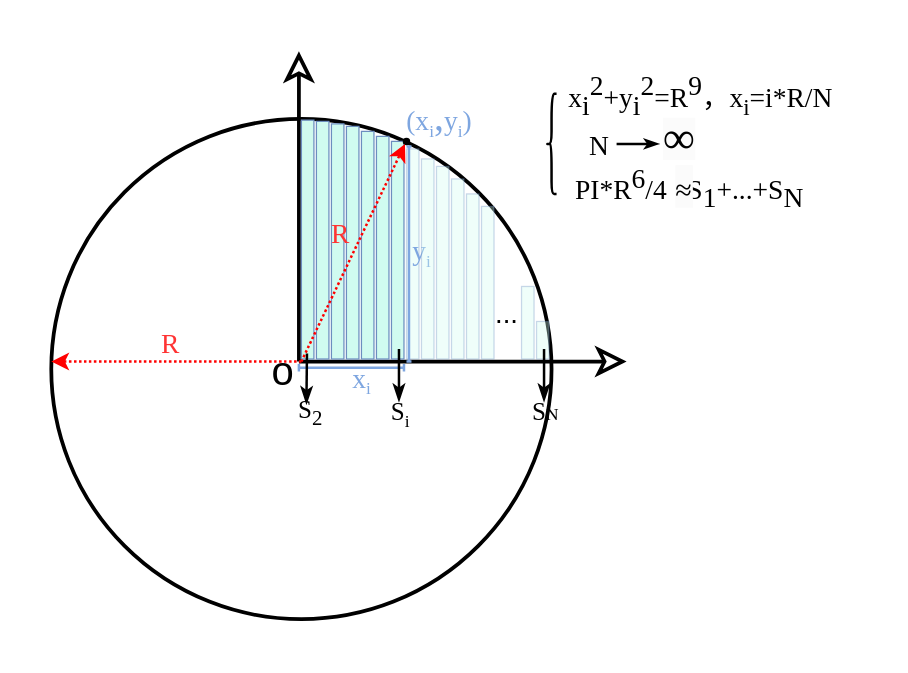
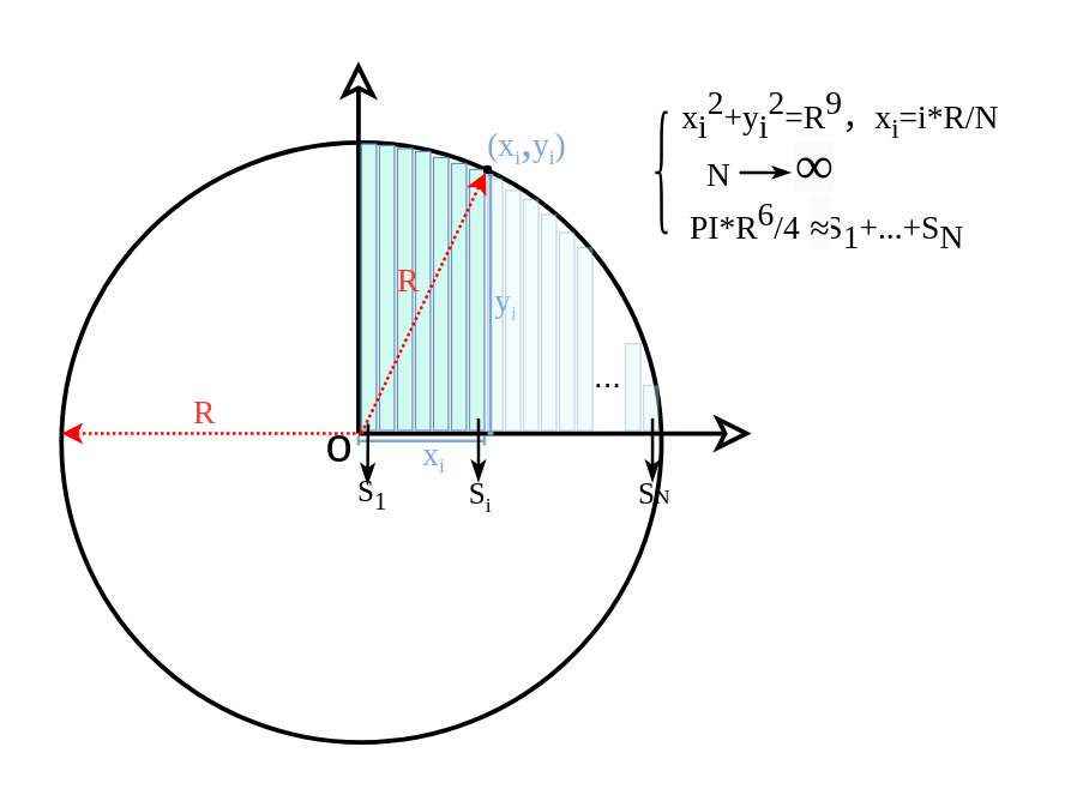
  <mxCell id="0" />
  <mxCell id="1" parent="0" />
  <mxCell id="2" value="&lt;span style=&quot;color: rgb(0, 0, 0); font-style: normal; font-variant-ligatures: normal; font-variant-caps: normal; font-weight: 400; letter-spacing: normal; orphans: 2; text-align: center; text-indent: 0px; text-transform: none; widows: 2; word-spacing: 0px; -webkit-text-stroke-width: 0px; background-color: rgb(251, 251, 251); text-decoration-thickness: initial; text-decoration-style: initial; text-decoration-color: initial; float: none; display: inline !important;&quot;&gt;&lt;font style=&quot;font-size: 18px;&quot;&gt;∞&lt;/font&gt;&lt;/span&gt;" style="text;whiteSpace=wrap;html=1;fontSize=16;fontFamily=Comic Sans MS;" parent="1" vertex="1"><mxGeometry x="263" y="38" width="20" height="2" as="geometry" /></mxCell>
  <mxCell id="3" value="" style="ellipse;whiteSpace=wrap;html=1;aspect=fixed;fontSize=16;fillStyle=auto;fillColor=#FFFFFF;strokeWidth=1.5;" parent="1" vertex="1"><mxGeometry x="20" y="47" width="200" height="200" as="geometry" /></mxCell>
  <mxCell id="4" value="" style="rounded=0;whiteSpace=wrap;html=1;fontSize=16;fillColor=#d0fbf0;strokeColor=#6c8ebf;strokeWidth=0.5;spacingLeft=0;opacity=35;" parent="1" vertex="1"><mxGeometry x="162" y="59" width="5" height="84" as="geometry" /></mxCell>
  <mxCell id="5" value="" style="endArrow=classic;html=1;rounded=0;fontSize=12;startSize=8;endSize=8;curved=1;strokeWidth=1.5;endFill=0;" parent="1" edge="1"><mxGeometry width="50" height="50" relative="1" as="geometry"><mxPoint x="119" y="144" as="sourcePoint" /><mxPoint x="250" y="144" as="targetPoint" /></mxGeometry></mxCell>
  <mxCell id="6" value="" style="endArrow=classic;html=1;rounded=0;fontSize=12;startSize=8;endSize=8;curved=1;strokeWidth=1.5;endFill=0;" parent="1" edge="1"><mxGeometry width="50" height="50" relative="1" as="geometry"><mxPoint x="119" y="144" as="sourcePoint" /><mxPoint x="119" y="20" as="targetPoint" /></mxGeometry></mxCell>
  <mxCell id="7" value="" style="rounded=0;whiteSpace=wrap;html=1;fontSize=16;fillColor=#d0fbee;strokeColor=#6c8ebf;strokeWidth=0.5;spacingLeft=0;fillStyle=auto;" parent="1" vertex="1"><mxGeometry x="120" y="47.5" width="5" height="95.5" as="geometry" /></mxCell>
  <mxCell id="8" value="o" style="text;strokeColor=none;fillColor=none;html=1;align=center;verticalAlign=middle;whiteSpace=wrap;rounded=0;fontSize=16;" parent="1" vertex="1"><mxGeometry x="103" y="138" width="20" height="20" as="geometry" /></mxCell>
  <mxCell id="9" value="" style="rounded=0;whiteSpace=wrap;html=1;fontSize=16;fillColor=#d0fbf0;strokeColor=#6c8ebf;strokeWidth=0.5;spacingLeft=0;" parent="1" vertex="1"><mxGeometry x="126" y="48" width="5" height="95" as="geometry" /></mxCell>
  <mxCell id="10" value="" style="rounded=0;whiteSpace=wrap;html=1;fontSize=16;fillColor=#d0fbf0;strokeColor=#6c8ebf;strokeWidth=0.5;spacingLeft=0;" parent="1" vertex="1"><mxGeometry x="132" y="49" width="5" height="94" as="geometry" /></mxCell>
  <mxCell id="11" value="&lt;font color=&quot;#ff3333&quot; style=&quot;font-size: 11px;&quot;&gt;R&lt;/font&gt;" style="text;strokeColor=none;fillColor=none;html=1;align=center;verticalAlign=middle;whiteSpace=wrap;rounded=0;fontSize=16;fontFamily=Comic Sans MS;" parent="1" vertex="1"><mxGeometry x="58" y="125" width="20" height="19" as="geometry" /></mxCell>
  <mxCell id="12" value="" style="rounded=0;whiteSpace=wrap;html=1;fontSize=16;fillColor=#d0fbf0;strokeColor=#6c8ebf;strokeWidth=0.5;spacingLeft=0;" parent="1" vertex="1"><mxGeometry x="138" y="50" width="5" height="93" as="geometry" /></mxCell>
  <mxCell id="13" value="" style="rounded=0;whiteSpace=wrap;html=1;fontSize=16;fillColor=#d0fbf0;strokeColor=#6c8ebf;strokeWidth=0.5;spacingLeft=0;" parent="1" vertex="1"><mxGeometry x="144" y="52" width="5" height="91" as="geometry" /></mxCell>
  <mxCell id="14" value="" style="rounded=0;whiteSpace=wrap;html=1;fontSize=16;fillColor=#d0fbf0;strokeColor=#6c8ebf;strokeWidth=0.5;spacingLeft=0;" parent="1" vertex="1"><mxGeometry x="150" y="54" width="5" height="89" as="geometry" /></mxCell>
  <mxCell id="15" value="" style="rounded=0;whiteSpace=wrap;html=1;fontSize=16;fillColor=#d0fbf0;strokeColor=#6c8ebf;strokeWidth=0.5;spacingLeft=0;" parent="1" vertex="1"><mxGeometry x="156" y="56" width="5" height="87" as="geometry" /></mxCell>
  <mxCell id="16" value="&lt;font style=&quot;font-size: 11px;&quot;&gt;(x&lt;/font&gt;&lt;font style=&quot;font-size: 8.333px;&quot;&gt;&lt;sub&gt;i&lt;/sub&gt;&lt;/font&gt;&lt;font style=&quot;&quot;&gt;,&lt;span style=&quot;font-size: 11px;&quot;&gt;y&lt;/span&gt;&lt;span style=&quot;font-size: 8.333px;&quot;&gt;&lt;sub&gt;i&lt;/sub&gt;&lt;/span&gt;&lt;span style=&quot;font-size: 11px;&quot;&gt;)&lt;/span&gt;&lt;/font&gt;" style="text;strokeColor=none;fillColor=none;html=1;align=center;verticalAlign=middle;whiteSpace=wrap;rounded=0;fontSize=16;fontColor=#7EA6E0;fontFamily=Comic Sans MS;" parent="1" vertex="1"><mxGeometry x="156" y="40" width="39" height="12" as="geometry" /></mxCell>
  <mxCell id="17" value="" style="shape=crossbar;whiteSpace=wrap;html=1;rounded=1;fontSize=16;fillColor=#007FFF;strokeColor=#7EA6E0;" parent="1" vertex="1"><mxGeometry x="119" y="145" width="42" height="3" as="geometry" /></mxCell>
  <mxCell id="18" value="" style="shape=crossbar;whiteSpace=wrap;html=1;rounded=1;fontSize=16;rotation=-90;strokeColor=#7EA6E0;" parent="1" vertex="1"><mxGeometry x="120" y="100" width="86" height="2" as="geometry" /></mxCell>
  <mxCell id="19" value="" style="endArrow=classicThin;html=1;rounded=0;fontSize=12;startSize=8;endSize=4;curved=1;strokeColor=default;strokeWidth=1;endFill=1;exitX=0.443;exitY=0.977;exitDx=0;exitDy=0;exitPerimeter=0;" parent="1" source="7" edge="1"><mxGeometry width="50" height="50" relative="1" as="geometry"><mxPoint x="120" y="144" as="sourcePoint" /><mxPoint x="122" y="161" as="targetPoint" /></mxGeometry></mxCell>
- <mxCell id="20" value="&lt;font size=&quot;1&quot;&gt;S&lt;sub&gt;2&lt;/sub&gt;&lt;/font&gt;" style="text;html=1;strokeColor=none;fillColor=none;align=center;verticalAlign=middle;whiteSpace=wrap;rounded=0;fontSize=16;fontFamily=Comic Sans MS;" parent="1" vertex="1"><mxGeometry x="110.75" y="157" width="25.5" height="10" as="geometry" /></mxCell>
+ <mxCell id="20" value="&lt;font size=&quot;1&quot;&gt;S&lt;sub&gt;1&lt;/sub&gt;&lt;/font&gt;" style="text;html=1;strokeColor=none;fillColor=none;align=center;verticalAlign=middle;whiteSpace=wrap;rounded=0;fontSize=16;fontFamily=Comic Sans MS;" parent="1" vertex="1"><mxGeometry x="110.75" y="157" width="25.5" height="10" as="geometry" /></mxCell>
  <mxCell id="21" value="" style="ellipse;whiteSpace=wrap;html=1;aspect=fixed;fontSize=16;fillColor=#000000;" parent="1" vertex="1"><mxGeometry x="161" y="55" width="2" height="2" as="geometry" /></mxCell>
  <mxCell id="22" value="&lt;font style=&quot;&quot;&gt;&lt;span style=&quot;font-size: 11px;&quot;&gt;y&lt;/span&gt;&lt;span style=&quot;font-size: 8.333px;&quot;&gt;&lt;sub&gt;i&lt;/sub&gt;&lt;/span&gt;&lt;/font&gt;" style="text;strokeColor=none;fillColor=none;html=1;align=center;verticalAlign=middle;whiteSpace=wrap;rounded=0;fontSize=16;fontColor=#7EA6E0;fontFamily=Comic Sans MS;" parent="1" vertex="1"><mxGeometry x="158.5" y="90" width="19" height="15" as="geometry" /></mxCell>
  <mxCell id="23" value="&lt;font style=&quot;&quot;&gt;&lt;span style=&quot;font-size: 11px;&quot;&gt;x&lt;/span&gt;&lt;span style=&quot;font-size: 8.333px;&quot;&gt;&lt;sub&gt;i&lt;/sub&gt;&lt;/span&gt;&lt;/font&gt;" style="text;strokeColor=none;fillColor=none;html=1;align=center;verticalAlign=middle;whiteSpace=wrap;rounded=0;fontSize=16;fontColor=#7EA6E0;fontFamily=Comic Sans MS;" parent="1" vertex="1"><mxGeometry x="135" y="141" width="19" height="15" as="geometry" /></mxCell>
  <mxCell id="24" style="edgeStyle=none;curved=1;rounded=0;orthogonalLoop=1;jettySize=auto;html=1;entryX=0.707;entryY=0.05;entryDx=0;entryDy=0;fontSize=12;startSize=8;endSize=4;dashed=1;dashPattern=1 1;strokeColor=#FF0000;entryPerimeter=0;" parent="1" target="3" edge="1"><mxGeometry relative="1" as="geometry"><mxPoint x="120" y="144" as="sourcePoint" /><mxPoint x="59" y="86" as="targetPoint" /></mxGeometry></mxCell>
  <mxCell id="25" value="" style="rounded=0;whiteSpace=wrap;html=1;fontSize=16;fillColor=#d0fbf0;strokeColor=#6c8ebf;strokeWidth=0.5;spacingLeft=0;opacity=35;" parent="1" vertex="1"><mxGeometry x="168" y="63" width="5" height="80" as="geometry" /></mxCell>
  <mxCell id="26" value="" style="rounded=0;whiteSpace=wrap;html=1;fontSize=16;fillColor=#d0fbf0;strokeColor=#6c8ebf;strokeWidth=0.5;spacingLeft=0;opacity=35;" parent="1" vertex="1"><mxGeometry x="174" y="66" width="5" height="77" as="geometry" /></mxCell>
  <mxCell id="27" value="" style="rounded=0;whiteSpace=wrap;html=1;fontSize=16;fillColor=#d0fbf0;strokeColor=#6c8ebf;strokeWidth=0.5;spacingLeft=0;opacity=35;" parent="1" vertex="1"><mxGeometry x="180" y="71" width="5" height="72" as="geometry" /></mxCell>
  <mxCell id="28" value="" style="rounded=0;whiteSpace=wrap;html=1;fontSize=16;fillColor=#d0fbf0;strokeColor=#6c8ebf;strokeWidth=0.5;spacingLeft=0;opacity=35;" parent="1" vertex="1"><mxGeometry x="186" y="77" width="5" height="66" as="geometry" /></mxCell>
  <mxCell id="29" value="" style="rounded=0;whiteSpace=wrap;html=1;fontSize=16;fillColor=#d0fbf0;strokeColor=#6c8ebf;strokeWidth=0.5;spacingLeft=0;opacity=35;" parent="1" vertex="1"><mxGeometry x="192" y="82" width="5" height="61" as="geometry" /></mxCell>
  <mxCell id="30" value="&lt;span style=&quot;font-size: 11px;&quot;&gt;...&lt;/span&gt;" style="text;strokeColor=none;fillColor=none;html=1;align=center;verticalAlign=middle;whiteSpace=wrap;rounded=0;fontSize=16;" parent="1" vertex="1"><mxGeometry x="193" y="115" width="19" height="15" as="geometry" /></mxCell>
  <mxCell id="31" style="edgeStyle=none;curved=1;rounded=0;orthogonalLoop=1;jettySize=auto;html=1;fontSize=12;startSize=8;endSize=4;dashed=1;dashPattern=1 1;strokeColor=#FF0000;" parent="1" edge="1"><mxGeometry relative="1" as="geometry"><mxPoint x="120" y="144" as="sourcePoint" /><mxPoint x="20" y="144" as="targetPoint" /></mxGeometry></mxCell>
  <mxCell id="32" value="x&lt;sub style=&quot;font-size: 11px;&quot;&gt;i&lt;/sub&gt;&lt;sup style=&quot;font-size: 11px;&quot;&gt;2&lt;/sup&gt;+y&lt;sub style=&quot;font-size: 11px;&quot;&gt;i&lt;/sub&gt;&lt;sup style=&quot;font-size: 11px;&quot;&gt;2&lt;/sup&gt;=R&lt;sup style=&quot;font-size: 11px;&quot;&gt;9&lt;/sup&gt;，x&lt;sub style=&quot;border-color: var(--border-color);&quot;&gt;i&lt;/sub&gt;=i*R/N&lt;span style=&quot;font-size: 11px;&quot;&gt;&lt;br&gt;&lt;/span&gt;" style="text;html=1;strokeColor=none;fillColor=none;align=center;verticalAlign=middle;whiteSpace=wrap;rounded=0;fontSize=11;fontFamily=Comic Sans MS;" parent="1" vertex="1"><mxGeometry x="219" y="27" width="122" height="22" as="geometry" /></mxCell>
  <mxCell id="33" value="&lt;div style=&quot;text-align: left;&quot;&gt;&lt;span style=&quot;background-color: initial;&quot;&gt;PI*R&lt;/span&gt;&lt;sup style=&quot;background-color: initial; border-color: var(--border-color); font-size: 11px;&quot;&gt;6&lt;/sup&gt;&lt;span style=&quot;background-color: initial;&quot;&gt;/4&amp;nbsp; &amp;nbsp;S&lt;/span&gt;&lt;sub style=&quot;background-color: initial; border-color: var(--border-color); font-size: 11px;&quot;&gt;1&lt;/sub&gt;&lt;span style=&quot;background-color: initial;&quot;&gt;+...+S&lt;/span&gt;&lt;sub style=&quot;background-color: initial; border-color: var(--border-color); font-size: 11px;&quot;&gt;N&lt;/sub&gt;&lt;/div&gt;" style="text;html=1;strokeColor=none;fillColor=none;align=center;verticalAlign=middle;whiteSpace=wrap;rounded=0;fontSize=11;fontFamily=Comic Sans MS;" parent="1" vertex="1"><mxGeometry x="210.75" y="62" width="128.5" height="25" as="geometry" /></mxCell>
  <mxCell id="34" value="" style="endArrow=classicThin;html=1;rounded=0;fontSize=12;startSize=8;endSize=4;curved=1;strokeColor=default;strokeWidth=1;endFill=1;exitX=0.443;exitY=0.977;exitDx=0;exitDy=0;exitPerimeter=0;" parent="1" edge="1"><mxGeometry width="50" height="50" relative="1" as="geometry"><mxPoint x="159" y="139" as="sourcePoint" /><mxPoint x="159" y="160" as="targetPoint" /></mxGeometry></mxCell>
  <mxCell id="35" value="&lt;font size=&quot;1&quot;&gt;S&lt;/font&gt;&lt;span style=&quot;font-size: 8.333px;&quot;&gt;&lt;sub&gt;i&lt;/sub&gt;&lt;/span&gt;" style="text;html=1;strokeColor=none;fillColor=none;align=center;verticalAlign=middle;whiteSpace=wrap;rounded=0;fontSize=16;fontFamily=Comic Sans MS;" parent="1" vertex="1"><mxGeometry x="146.5" y="155" width="25.5" height="13" as="geometry" /></mxCell>
  <mxCell id="36" value="" style="rounded=0;whiteSpace=wrap;html=1;fontSize=16;fillColor=#d0fbf0;strokeColor=#6c8ebf;strokeWidth=0.5;spacingLeft=0;opacity=35;" parent="1" vertex="1"><mxGeometry x="214" y="128" width="5" height="15" as="geometry" /></mxCell>
  <mxCell id="37" value="" style="endArrow=classicThin;html=1;rounded=0;fontSize=12;startSize=8;endSize=4;curved=1;strokeColor=default;strokeWidth=1;endFill=1;exitX=0.443;exitY=0.977;exitDx=0;exitDy=0;exitPerimeter=0;" parent="1" edge="1"><mxGeometry width="50" height="50" relative="1" as="geometry"><mxPoint x="217" y="139" as="sourcePoint" /><mxPoint x="217" y="160" as="targetPoint" /></mxGeometry></mxCell>
  <mxCell id="38" value="&lt;font size=&quot;1&quot;&gt;S&lt;/font&gt;&lt;span style=&quot;font-size: 6.944px;&quot;&gt;N&lt;/span&gt;" style="text;html=1;strokeColor=none;fillColor=none;align=center;verticalAlign=middle;whiteSpace=wrap;rounded=0;fontSize=16;fontFamily=Comic Sans MS;" parent="1" vertex="1"><mxGeometry x="204.5" y="155" width="25.5" height="13" as="geometry" /></mxCell>
  <mxCell id="39" value="" style="shape=curlyBracket;whiteSpace=wrap;html=1;rounded=1;labelPosition=left;verticalLabelPosition=middle;align=right;verticalAlign=middle;fontSize=16;fontFamily=Comic Sans MS;" parent="1" vertex="1"><mxGeometry x="218" y="37" width="4" height="40" as="geometry" /></mxCell>
  <mxCell id="40" value="" style="rounded=0;whiteSpace=wrap;html=1;fontSize=16;fillColor=#d0fbf0;strokeColor=#6c8ebf;strokeWidth=0.5;spacingLeft=0;opacity=35;" parent="1" vertex="1"><mxGeometry x="208" y="114" width="5" height="29" as="geometry" /></mxCell>
  <mxCell id="41" value="N" style="text;html=1;strokeColor=none;fillColor=none;align=center;verticalAlign=middle;whiteSpace=wrap;rounded=0;fontSize=11;fontFamily=Comic Sans MS;" parent="1" vertex="1"><mxGeometry x="223" y="51" width="33" height="14" as="geometry" /></mxCell>
  <mxCell id="42" value="" style="endArrow=classicThin;html=1;rounded=0;fontSize=12;startSize=8;endSize=3;curved=1;endFill=1;fontFamily=Comic Sans MS;" parent="1" edge="1"><mxGeometry width="50" height="50" relative="1" as="geometry"><mxPoint x="246" y="57" as="sourcePoint" /><mxPoint x="263" y="57" as="targetPoint" /></mxGeometry></mxCell>
  <mxCell id="43" value="&lt;font color=&quot;#ff3333&quot; style=&quot;font-size: 11px;&quot;&gt;R&lt;/font&gt;" style="text;strokeColor=none;fillColor=none;html=1;align=center;verticalAlign=middle;whiteSpace=wrap;rounded=0;fontSize=16;fontFamily=Comic Sans MS;" parent="1" vertex="1"><mxGeometry x="126" y="81" width="20" height="19" as="geometry" /></mxCell>
  <mxCell id="44" value="&lt;span style=&quot;color: rgb(0, 0, 0); font-family: &amp;quot;Comic Sans MS&amp;quot;; font-style: normal; font-variant-ligatures: normal; font-variant-caps: normal; font-weight: 400; letter-spacing: normal; orphans: 2; text-align: center; text-indent: 0px; text-transform: none; widows: 2; word-spacing: 0px; -webkit-text-stroke-width: 0px; background-color: rgb(251, 251, 251); text-decoration-thickness: initial; text-decoration-style: initial; text-decoration-color: initial; float: none; display: inline !important;&quot;&gt;&lt;font style=&quot;font-size: 12px;&quot;&gt;≈&lt;/font&gt;&lt;/span&gt;" style="text;whiteSpace=wrap;html=1;fontSize=16;" parent="1" vertex="1"><mxGeometry x="268" y="58" width="40" height="40" as="geometry" /></mxCell>
